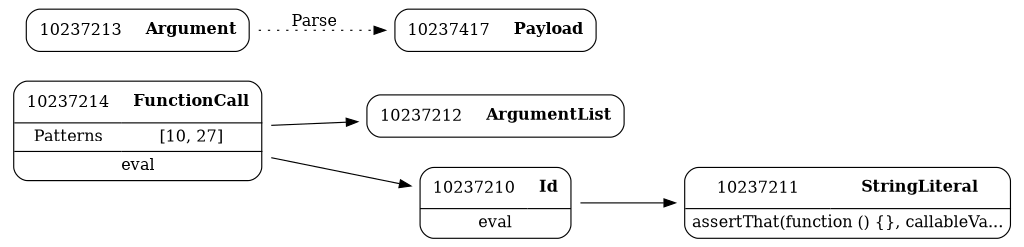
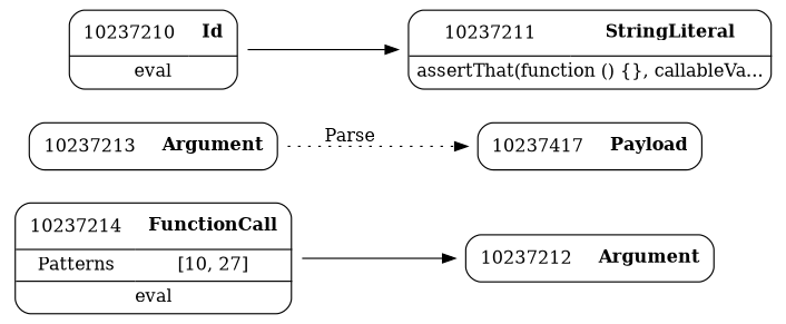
  digraph {
    rankdir=LR
    node [shape=none]
    edge [weight=2]
-   n1 [label=<<TABLE border='1' cellspacing='0' cellpadding='10' style='rounded' ><TR><TD border='0'>10237212</TD><TD border='0'><B>ArgumentList</B></TD></TR></TABLE>>]
+   n1 [label=<<TABLE border='1' cellspacing='0' cellpadding='10' style='rounded' ><TR><TD border='0'>10237212</TD><TD border='0'><B>Argument</B></TD></TR></TABLE>>]
    n2 [label=<<TABLE border='1' cellspacing='0' cellpadding='10' style='rounded' ><TR><TD border='0'>10237213</TD><TD border='0'><B>Argument</B></TD></TR></TABLE>>]
    n3 [label=<<TABLE border='1' cellspacing='0' cellpadding='10' style='rounded' ><TR><TD border='0'>10237417</TD><TD border='0'><B>Payload</B></TD></TR></TABLE>>]
    n4 [label=<<TABLE border='1' cellspacing='0' cellpadding='10' style='rounded' ><TR><TD border='0'>10237211</TD><TD border='0'><B>StringLiteral</B></TD></TR><HR/><TR><TD border='0' cellpadding='5' colspan='2'>assertThat(function () {}, callableVa...</TD></TR></TABLE>>]
    n5 [label=<<TABLE border='1' cellspacing='0' cellpadding='10' style='rounded' ><TR><TD border='0'>10237214</TD><TD border='0'><B>FunctionCall</B></TD></TR><HR/><TR><TD border='0' cellpadding='5'>Patterns</TD><TD border='0' cellpadding='5'>[10, 27]</TD></TR><HR/><TR><TD border='0' cellpadding='5' colspan='2'>eval</TD></TR></TABLE>>]
    n6 [label=<<TABLE border='1' cellspacing='0' cellpadding='10' style='rounded' ><TR><TD border='0'>10237210</TD><TD border='0'><B>Id</B></TD></TR><HR/><TR><TD border='0' cellpadding='5' colspan='2'>eval</TD></TR></TABLE>>]
    n2 -> n3 [label=Parse style=dotted weight=""]
    n5 -> n1
-   n5 -> n6
    n6 -> n4
  }
